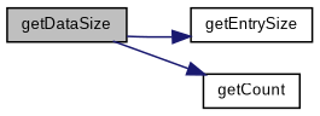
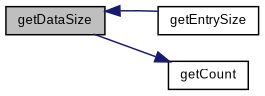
  digraph {
    rankdir=LR
    node [color=black fontname=Arial fontsize=9 shape=record]
    edge [color=midnightblue fontname=Arial fontsize=9 labelfontname=Arial labelfontsize=9 style=solid]
    n1 [fillcolor=grey75 fontcolor=black height=0.2 label=getDataSize style=filled width=0.4]
    n2 [height=0.2 label=getEntrySize width=0.4]
    n3 [height=0.2 label=getCount width=0.4]
-   n1 -> n2
+   n2 -> n1
    n1 -> n3
  }
